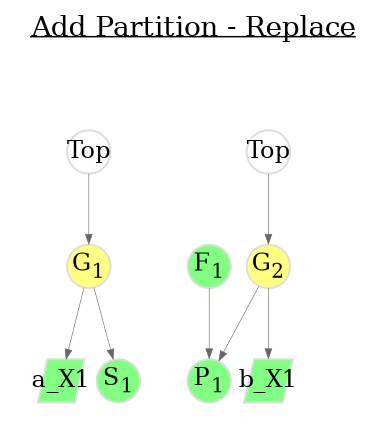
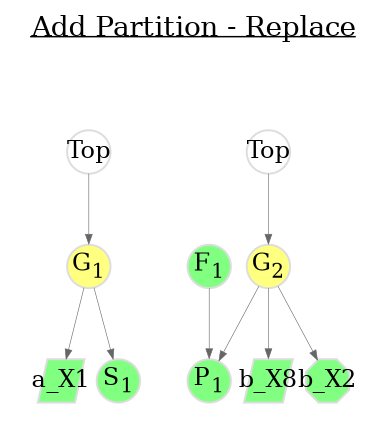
  digraph {
    bgcolor=white
    color=white
    label=<<U>Add Partition - Replace</U>>
    labelloc=t
    nodesep=0.1
    rankdir=TB
    ranksep=0.5
    node [color="#DDDDDD" fixedsize=true fontsize=12 penwidth=1.0 style=filled fillcolor="#80ff80"]
    edge [arrowsize=0.5 color="#666666" penwidth=0.3]
    n1 [height=0.3 label=<Top> style=solid width=0.3 fillcolor=""]
    n2 [fillcolor="#ffff80" height=0.3 label=<G<SUB>1</SUB>> width=0.3]
    a_X1 [height=0.3 shape=parallelogram width=0.3]
    n4 [height=0.3 label=<S<SUB>1</SUB>> width=0.3]
    n5 [height=0.3 label=<Top> style=solid width=0.3 fillcolor=""]
    n6 [fillcolor="#ffff80" height=0.3 label=<G<SUB>2</SUB>> width=0.3]
-   b_X1 [height=0.3 shape=parallelogram width=0.3]
+   b_X1 [height=0.3 shape=parallelogram width=0.3 label=b_X8]
    n8 [height=0.3 label=<P<SUB>1</SUB>> width=0.3]
+   b_X2 [height=0.3 shape=octagon width=0.3]
    n10 [height=0.3 label=<F<SUB>1</SUB>> width=0.3]
    subgraph cluster_1 {
      color=transparent
      label=""
      n1
      n2
      a_X1
      n4
    }
    subgraph cluster_2 {
      color=transparent
      label=""
      n5
      n6
      b_X1
      n8
+     b_X2
      n10
    }
    n1 -> n2
    n2 -> a_X1
    n2 -> n4
    n5 -> n6
    n6 -> b_X1
    n6 -> n8
+   n6 -> b_X2
    n10 -> n8
  }
